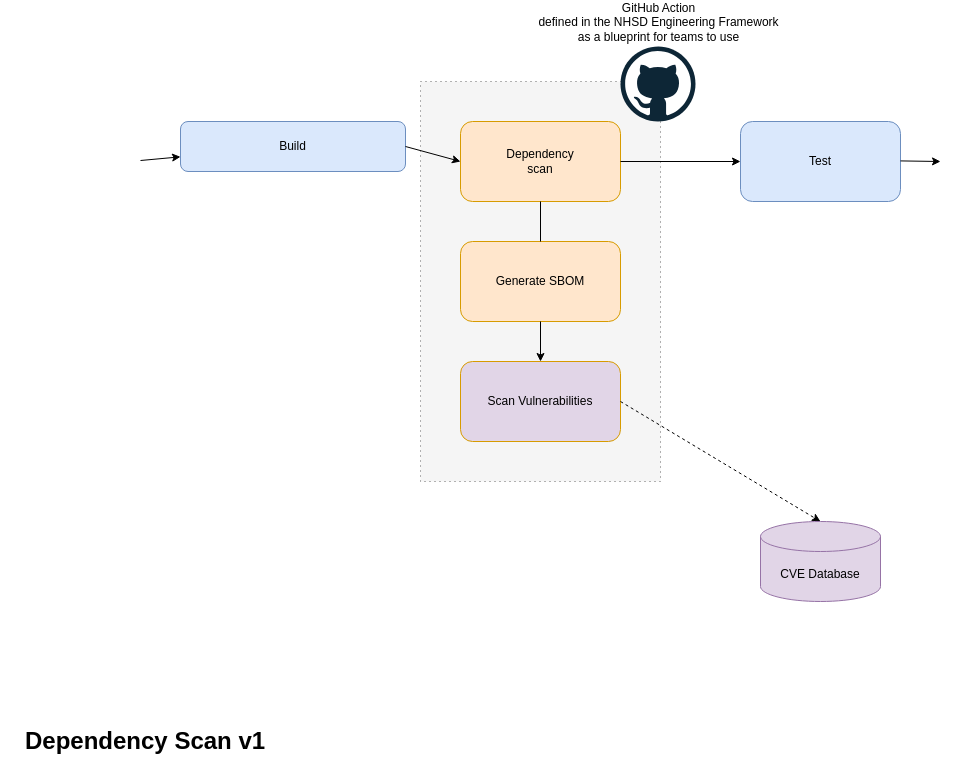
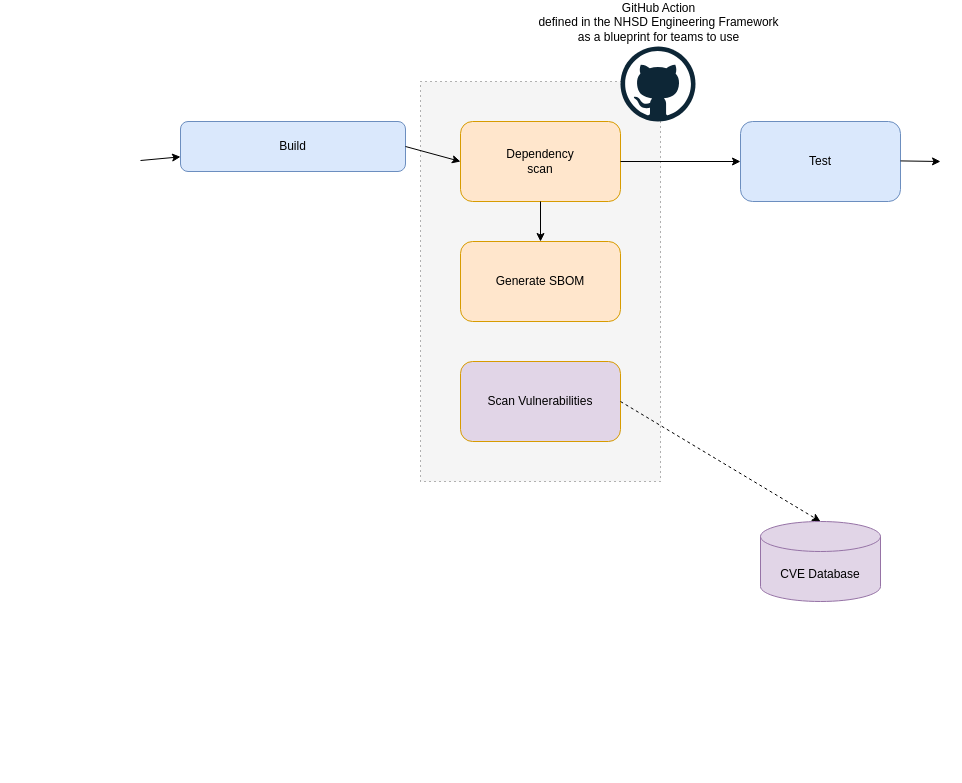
  <mxCell id="0" />
  <mxCell id="1" parent="0" />
  <mxCell id="2" value="" style="rounded=0;whiteSpace=wrap;html=1;fillColor=#f5f5f5;fontColor=#333333;strokeColor=#666666;dashed=1;dashPattern=1 4;" parent="1" vertex="1"><mxGeometry x="420" y="55" width="240" height="400" as="geometry" /></mxCell>
  <mxCell id="3" value="Build" style="rounded=1;whiteSpace=wrap;html=1;fillColor=#dae8fc;strokeColor=#6c8ebf;" parent="1" vertex="1"><mxGeometry x="180" y="95" width="225" height="50" as="geometry" /></mxCell>
  <mxCell id="4" value="Dependency&lt;br&gt;scan" style="rounded=1;whiteSpace=wrap;html=1;fillColor=#ffe6cc;strokeColor=#d79b00;" parent="1" vertex="1"><mxGeometry x="460" y="95" width="160" height="80" as="geometry" /></mxCell>
  <mxCell id="5" value="Test" style="rounded=1;whiteSpace=wrap;html=1;fillColor=#dae8fc;strokeColor=#6c8ebf;" parent="1" vertex="1"><mxGeometry x="740" y="95" width="160" height="80" as="geometry" /></mxCell>
  <mxCell id="6" value="Generate SBOM" style="rounded=1;whiteSpace=wrap;html=1;fillColor=#ffe6cc;strokeColor=#d79b00;" parent="1" vertex="1"><mxGeometry x="460" y="215" width="160" height="80" as="geometry" /></mxCell>
  <mxCell id="7" value="Scan Vulnerabilities" style="rounded=1;whiteSpace=wrap;html=1;fillColor=#e1d5e7;strokeColor=#d79b00;" parent="1" vertex="1"><mxGeometry x="460" y="335" width="160" height="80" as="geometry" /></mxCell>
  <mxCell id="8" value="" style="endArrow=classic;html=1;rounded=0;exitX=1;exitY=0.5;exitDx=0;exitDy=0;entryX=0;entryY=0.5;entryDx=0;entryDy=0;" parent="1" source="3" target="4" edge="1"><mxGeometry width="50" height="50" relative="1" as="geometry"><mxPoint x="510" y="175" as="sourcePoint" /><mxPoint x="560" y="125" as="targetPoint" /></mxGeometry></mxCell>
  <mxCell id="9" value="" style="endArrow=classic;html=1;rounded=0;exitX=1;exitY=0.5;exitDx=0;exitDy=0;entryX=0;entryY=0.5;entryDx=0;entryDy=0;" parent="1" source="4" target="5" edge="1"><mxGeometry width="50" height="50" relative="1" as="geometry"><mxPoint x="350" y="145" as="sourcePoint" /><mxPoint x="470" y="145" as="targetPoint" /></mxGeometry></mxCell>
- <mxCell id="10" value="" style="endArrow=none;html=1;rounded=0;exitX=0.5;exitY=1;exitDx=0;exitDy=0;" parent="1" source="4" target="6" edge="1"><mxGeometry width="50" height="50" relative="1" as="geometry"><mxPoint x="510" y="175" as="sourcePoint" /><mxPoint x="730" y="295" as="targetPoint" /></mxGeometry></mxCell>
- <mxCell id="11" value="" style="endArrow=classic;html=1;rounded=0;entryX=0.5;entryY=0;entryDx=0;entryDy=0;" parent="1" source="6" target="7" edge="1"><mxGeometry width="50" height="50" relative="1" as="geometry"><mxPoint x="550" y="185" as="sourcePoint" /><mxPoint x="550" y="225" as="targetPoint" /></mxGeometry></mxCell>
+ <mxCell id="10" value="" style="endArrow=classic;html=1;rounded=0;exitX=0.5;exitY=1;exitDx=0;exitDy=0;" parent="1" source="4" target="6" edge="1"><mxGeometry width="50" height="50" relative="1" as="geometry"><mxPoint x="510" y="175" as="sourcePoint" /><mxPoint x="730" y="295" as="targetPoint" /></mxGeometry></mxCell>
  <mxCell id="12" value="" style="endArrow=classic;html=1;rounded=0;entryX=0.5;entryY=0;entryDx=0;entryDy=0;entryPerimeter=0;exitX=1;exitY=0.5;exitDx=0;exitDy=0;dashed=1;" parent="1" source="7" target="17" edge="1"><mxGeometry width="50" height="50" relative="1" as="geometry"><mxPoint x="550" y="365" as="sourcePoint" /><mxPoint x="780" y="470" as="targetPoint" /></mxGeometry></mxCell>
  <mxCell id="13" value="" style="endArrow=classic;html=1;rounded=0;" parent="1" target="3" edge="1"><mxGeometry width="50" height="50" relative="1" as="geometry"><mxPoint x="140" y="134" as="sourcePoint" /><mxPoint x="180" y="134.41" as="targetPoint" /></mxGeometry></mxCell>
  <mxCell id="14" value="" style="endArrow=classic;html=1;rounded=0;exitX=1;exitY=0.5;exitDx=0;exitDy=0;" parent="1" edge="1"><mxGeometry width="50" height="50" relative="1" as="geometry"><mxPoint x="900" y="134.41" as="sourcePoint" /><mxPoint x="940" y="135" as="targetPoint" /></mxGeometry></mxCell>
- <mxCell id="15" value="&lt;h1&gt;Dependency Scan v1&lt;/h1&gt;" style="text;html=1;strokeColor=none;fillColor=none;spacing=5;spacingTop=-20;whiteSpace=wrap;overflow=hidden;rounded=0;" parent="1" vertex="1"><mxGeometry x="20" y="695" width="280" height="40" as="geometry" /></mxCell>
  <mxCell id="16" value="GitHub Action&lt;br&gt;defined in the NHSD Engineering Framework&lt;br&gt;as a blueprint for teams to use" style="dashed=0;outlineConnect=0;html=1;align=center;labelPosition=center;verticalLabelPosition=top;verticalAlign=bottom;shape=mxgraph.weblogos.github" parent="1" vertex="1"><mxGeometry x="620" y="20" width="75" height="75" as="geometry" /></mxCell>
  <mxCell id="17" value="CVE&amp;nbsp;Database" style="shape=cylinder3;whiteSpace=wrap;html=1;boundedLbl=1;backgroundOutline=1;size=15;fillColor=#e1d5e7;strokeColor=#9673a6;" parent="1" vertex="1"><mxGeometry x="760" y="495" width="120" height="80" as="geometry" /></mxCell>
